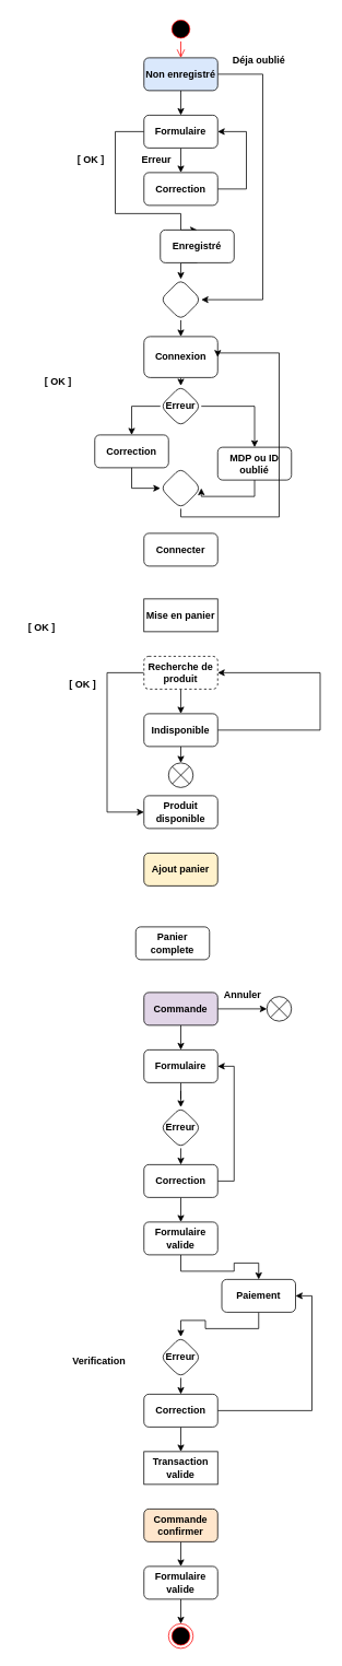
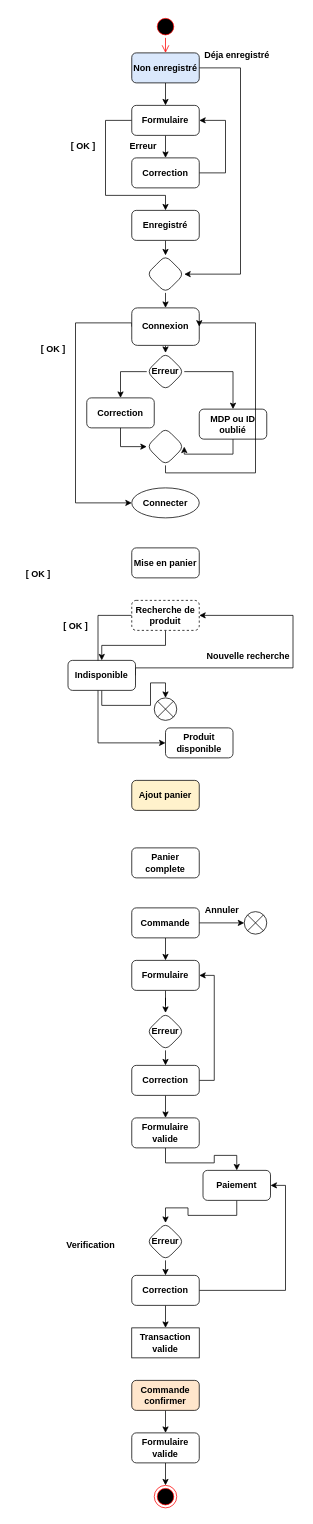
  <mxCell id="0" />
  <mxCell id="1" parent="0" />
  <mxCell id="2" value="" style="ellipse;html=1;shape=startState;fillColor=#000000;strokeColor=#ff0000;" vertex="1" parent="1"><mxGeometry x="205" width="30" height="30" as="geometry" y="20" /></mxCell>
  <mxCell id="3" value="" style="edgeStyle=orthogonalEdgeStyle;html=1;verticalAlign=bottom;endArrow=open;endSize=8;strokeColor=#ff0000;rounded=0;entryX=0.5;entryY=0;entryDx=0;entryDy=0;" edge="1" source="2" parent="1" target="6"><mxGeometry relative="1" as="geometry"><mxPoint x="220" y="70" as="targetPoint" /></mxGeometry></mxCell>
  <mxCell id="4" style="edgeStyle=orthogonalEdgeStyle;rounded=0;orthogonalLoop=1;jettySize=auto;html=1;exitX=0.5;exitY=1;exitDx=0;exitDy=0;entryX=0.5;entryY=0;entryDx=0;entryDy=0;" edge="1" parent="1" source="6" target="9"><mxGeometry relative="1" as="geometry"><mxPoint x="220" y="140" as="targetPoint" /></mxGeometry></mxCell>
  <mxCell id="5" style="edgeStyle=orthogonalEdgeStyle;rounded=0;orthogonalLoop=1;jettySize=auto;html=1;exitX=1;exitY=0.5;exitDx=0;exitDy=0;entryX=1;entryY=0.5;entryDx=0;entryDy=0;" edge="1" parent="1" source="6" target="74"><mxGeometry relative="1" as="geometry"><mxPoint x="280" y="365" as="targetPoint" /><Array as="points"><mxPoint x="320" y="90" /><mxPoint x="320" y="365" /></Array></mxGeometry></mxCell>
  <mxCell id="6" value="&lt;b&gt;Non enregistré&lt;br&gt;&lt;/b&gt;" style="rounded=1;whiteSpace=wrap;html=1;fillColor=#dae8fc;" vertex="1" parent="1"><mxGeometry x="175" y="70" width="90" height="40" as="geometry" /></mxCell>
  <mxCell id="7" style="edgeStyle=orthogonalEdgeStyle;rounded=0;orthogonalLoop=1;jettySize=auto;html=1;exitX=0.5;exitY=1;exitDx=0;exitDy=0;entryX=0.5;entryY=0;entryDx=0;entryDy=0;" edge="1" parent="1" source="9" target="11"><mxGeometry relative="1" as="geometry"><mxPoint x="220" y="210" as="targetPoint" /></mxGeometry></mxCell>
  <mxCell id="8" style="edgeStyle=orthogonalEdgeStyle;rounded=0;orthogonalLoop=1;jettySize=auto;html=1;exitX=0;exitY=0.5;exitDx=0;exitDy=0;entryX=0.5;entryY=0;entryDx=0;entryDy=0;" edge="1" parent="1" source="9" target="14"><mxGeometry relative="1" as="geometry"><Array as="points"><mxPoint x="140" y="160" /><mxPoint x="140" y="260" /><mxPoint x="220" y="260" /></Array></mxGeometry></mxCell>
  <mxCell id="9" value="&lt;b&gt;Formulaire&lt;/b&gt;" style="rounded=1;whiteSpace=wrap;html=1;" vertex="1" parent="1"><mxGeometry x="175" y="140" width="90" height="40" as="geometry" /></mxCell>
  <mxCell id="10" style="edgeStyle=orthogonalEdgeStyle;rounded=0;orthogonalLoop=1;jettySize=auto;html=1;exitX=1;exitY=0.5;exitDx=0;exitDy=0;entryX=1;entryY=0.5;entryDx=0;entryDy=0;" edge="1" parent="1" source="11" target="9"><mxGeometry relative="1" as="geometry"><Array as="points"><mxPoint x="300" y="230" /><mxPoint x="300" y="160" /></Array></mxGeometry></mxCell>
  <mxCell id="11" value="&lt;b&gt;Correction&lt;/b&gt;" style="rounded=1;whiteSpace=wrap;html=1;" vertex="1" parent="1"><mxGeometry x="175" y="210" width="90" height="40" as="geometry" /></mxCell>
  <mxCell id="12" value="&lt;b&gt;Erreur&lt;/b&gt;" style="text;html=1;align=center;verticalAlign=middle;resizable=0;points=[];autosize=1;strokeColor=none;fillColor=none;" vertex="1" parent="1"><mxGeometry x="160" y="180" width="60" height="30" as="geometry" /></mxCell>
  <mxCell id="13" style="edgeStyle=orthogonalEdgeStyle;rounded=0;orthogonalLoop=1;jettySize=auto;html=1;exitX=0.5;exitY=1;exitDx=0;exitDy=0;entryX=0.5;entryY=0;entryDx=0;entryDy=0;" edge="1" parent="1" source="14" target="74"><mxGeometry relative="1" as="geometry"><mxPoint x="220" y="350" as="targetPoint" /></mxGeometry></mxCell>
- <mxCell id="14" value="&lt;b&gt;Enregistré&lt;/b&gt;" style="rounded=1;whiteSpace=wrap;html=1;" vertex="1" parent="1"><mxGeometry x="195" y="280" width="90" height="40" as="geometry" /></mxCell>
+ <mxCell id="14" value="&lt;b&gt;Enregistré&lt;/b&gt;" style="rounded=1;whiteSpace=wrap;html=1;" vertex="1" parent="1"><mxGeometry x="175" y="280" width="90" height="40" as="geometry" /></mxCell>
  <mxCell id="15" style="edgeStyle=orthogonalEdgeStyle;rounded=0;orthogonalLoop=1;jettySize=auto;html=1;exitX=0.5;exitY=1;exitDx=0;exitDy=0;entryX=0.5;entryY=0;entryDx=0;entryDy=0;" edge="1" parent="1" source="74" target="19"><mxGeometry relative="1" as="geometry"><mxPoint x="220" y="410" as="targetPoint" /><mxPoint x="220" y="380" as="sourcePoint" /></mxGeometry></mxCell>
- <mxCell id="16" value="&lt;b&gt;Déja oublié&lt;/b&gt;" style="text;html=1;align=center;verticalAlign=middle;resizable=0;points=[];autosize=1;strokeColor=none;fillColor=none;" vertex="1" parent="1"><mxGeometry x="260" y="58" width="110" height="30" as="geometry" /></mxCell>
+ <mxCell id="16" value="&lt;b&gt;Déja enregistré&lt;/b&gt;" style="text;html=1;align=center;verticalAlign=middle;resizable=0;points=[];autosize=1;strokeColor=none;fillColor=none;" vertex="1" parent="1"><mxGeometry x="260" y="58" width="110" height="30" as="geometry" /></mxCell>
+ <mxCell id="17" style="edgeStyle=orthogonalEdgeStyle;rounded=0;orthogonalLoop=1;jettySize=auto;html=1;exitX=0;exitY=0.5;exitDx=0;exitDy=0;entryX=0;entryY=0.5;entryDx=0;entryDy=0;" edge="1" parent="1" source="19" target="20"><mxGeometry relative="1" as="geometry"><Array as="points"><mxPoint x="100" y="430" /><mxPoint x="100" y="670" /></Array></mxGeometry></mxCell>
  <mxCell id="18" style="edgeStyle=orthogonalEdgeStyle;rounded=0;orthogonalLoop=1;jettySize=auto;html=1;exitX=0.5;exitY=1;exitDx=0;exitDy=0;entryX=0.5;entryY=0;entryDx=0;entryDy=0;" edge="1" parent="1" source="19" target="53"><mxGeometry relative="1" as="geometry"><mxPoint x="220" y="470" as="targetPoint" /></mxGeometry></mxCell>
  <mxCell id="19" value="&lt;b&gt;Connexion&lt;/b&gt;" style="rounded=1;whiteSpace=wrap;html=1;" vertex="1" parent="1"><mxGeometry x="175" y="410" width="90" height="50" as="geometry" /></mxCell>
- <mxCell id="20" value="&lt;b&gt;Connecter&lt;/b&gt;" style="rounded=1;whiteSpace=wrap;html=1;" vertex="1" parent="1"><mxGeometry x="175" y="650" width="90" height="40" as="geometry" /></mxCell>
+ <mxCell id="20" value="&lt;b&gt;Connecter&lt;/b&gt;" style="ellipse;whiteSpace=wrap;html=1;" vertex="1" parent="1"><mxGeometry x="175" y="650" width="90" height="40" as="geometry" /></mxCell>
  <mxCell id="21" value="&lt;b&gt;[ OK ]&lt;br&gt;&lt;/b&gt;" style="text;html=1;align=center;verticalAlign=middle;resizable=0;points=[];autosize=1;strokeColor=none;fillColor=none;" vertex="1" parent="1"><mxGeometry x="80" y="180" width="60" height="30" as="geometry" /></mxCell>
  <mxCell id="22" value="&lt;b&gt;[ OK ]&lt;br&gt;&lt;/b&gt;" style="text;html=1;align=center;verticalAlign=middle;resizable=0;points=[];autosize=1;strokeColor=none;fillColor=none;" vertex="1" parent="1"><mxGeometry x="40" y="450" width="60" height="30" as="geometry" /></mxCell>
  <mxCell id="23" value="&lt;b&gt;MDP ou ID oublié&lt;br&gt;&lt;/b&gt;" style="rounded=1;whiteSpace=wrap;html=1;" vertex="1" parent="1"><mxGeometry x="265" y="545" width="90" height="40" as="geometry" /></mxCell>
  <mxCell id="24" style="edgeStyle=orthogonalEdgeStyle;rounded=0;orthogonalLoop=1;jettySize=auto;html=1;exitX=0;exitY=0.5;exitDx=0;exitDy=0;entryX=0.5;entryY=0;entryDx=0;entryDy=0;" edge="1" parent="1" source="53" target="26"><mxGeometry relative="1" as="geometry"><mxPoint x="195" y="495" as="sourcePoint" /></mxGeometry></mxCell>
  <mxCell id="25" style="edgeStyle=orthogonalEdgeStyle;rounded=0;orthogonalLoop=1;jettySize=auto;html=1;exitX=1;exitY=0.5;exitDx=0;exitDy=0;entryX=0.5;entryY=0;entryDx=0;entryDy=0;" edge="1" parent="1" source="53" target="23"><mxGeometry relative="1" as="geometry"><mxPoint x="245" y="495" as="sourcePoint" /></mxGeometry></mxCell>
  <mxCell id="26" value="&lt;b&gt;Correction&lt;/b&gt;" style="rounded=1;whiteSpace=wrap;html=1;" vertex="1" parent="1"><mxGeometry x="115" y="530" width="90" height="40" as="geometry" /></mxCell>
  <mxCell id="27" style="edgeStyle=orthogonalEdgeStyle;rounded=0;orthogonalLoop=1;jettySize=auto;html=1;exitX=0.5;exitY=1;exitDx=0;exitDy=0;entryX=0;entryY=0.5;entryDx=0;entryDy=0;" edge="1" parent="1" source="26" target="54"><mxGeometry relative="1" as="geometry"><mxPoint x="196" y="595" as="targetPoint" /></mxGeometry></mxCell>
  <mxCell id="28" style="edgeStyle=orthogonalEdgeStyle;rounded=0;orthogonalLoop=1;jettySize=auto;html=1;exitX=0.5;exitY=1;exitDx=0;exitDy=0;entryX=1;entryY=0.5;entryDx=0;entryDy=0;" edge="1" parent="1" source="23" target="54"><mxGeometry relative="1" as="geometry"><mxPoint x="245" y="595" as="targetPoint" /></mxGeometry></mxCell>
  <mxCell id="29" style="edgeStyle=orthogonalEdgeStyle;rounded=0;orthogonalLoop=1;jettySize=auto;html=1;exitX=0.5;exitY=1;exitDx=0;exitDy=0;entryX=1;entryY=0.5;entryDx=0;entryDy=0;" edge="1" parent="1" source="54" target="19"><mxGeometry relative="1" as="geometry"><mxPoint x="218" y="607" as="sourcePoint" /><mxPoint x="280" y="430" as="targetPoint" /><Array as="points"><mxPoint x="220" y="630" /><mxPoint x="340" y="630" /><mxPoint x="340" y="430" /></Array></mxGeometry></mxCell>
- <mxCell id="30" value="&lt;b&gt;Mise en panier&lt;/b&gt;" style="whiteSpace=wrap;html=1;rounded=0;" vertex="1" parent="1"><mxGeometry x="175" y="730" width="90" height="40" as="geometry" /></mxCell>
+ <mxCell id="30" value="&lt;b&gt;Mise en panier&lt;/b&gt;" style="rounded=1;whiteSpace=wrap;html=1;" vertex="1" parent="1"><mxGeometry x="175" y="730" width="90" height="40" as="geometry" /></mxCell>
  <mxCell id="31" style="edgeStyle=orthogonalEdgeStyle;rounded=0;orthogonalLoop=1;jettySize=auto;html=1;exitX=0.5;exitY=1;exitDx=0;exitDy=0;entryX=0.5;entryY=0;entryDx=0;entryDy=0;" edge="1" parent="1" source="33" target="36"><mxGeometry relative="1" as="geometry"><mxPoint x="220" y="860" as="targetPoint" /></mxGeometry></mxCell>
  <mxCell id="32" style="edgeStyle=orthogonalEdgeStyle;rounded=0;orthogonalLoop=1;jettySize=auto;html=1;exitX=0;exitY=0.5;exitDx=0;exitDy=0;entryX=0;entryY=0.5;entryDx=0;entryDy=0;" edge="1" parent="1" source="33" target="39"><mxGeometry relative="1" as="geometry"><Array as="points"><mxPoint x="130" y="820" /><mxPoint x="130" y="990" /></Array></mxGeometry></mxCell>
  <mxCell id="33" value="&lt;b&gt;Recherche de produit&lt;br&gt;&lt;/b&gt;" style="rounded=1;whiteSpace=wrap;html=1;dashed=1;" vertex="1" parent="1"><mxGeometry x="175" y="800" width="90" height="40" as="geometry" /></mxCell>
  <mxCell id="34" style="edgeStyle=orthogonalEdgeStyle;rounded=0;orthogonalLoop=1;jettySize=auto;html=1;entryX=1;entryY=0.5;entryDx=0;entryDy=0;exitX=1;exitY=0.5;exitDx=0;exitDy=0;" edge="1" parent="1" source="36" target="33"><mxGeometry relative="1" as="geometry"><mxPoint x="300" y="960" as="sourcePoint" /><Array as="points"><mxPoint x="390" y="890" /><mxPoint x="390" y="820" /></Array></mxGeometry></mxCell>
  <mxCell id="35" style="edgeStyle=orthogonalEdgeStyle;rounded=0;orthogonalLoop=1;jettySize=auto;html=1;exitX=0.5;exitY=1;exitDx=0;exitDy=0;entryX=0.5;entryY=0;entryDx=0;entryDy=0;" edge="1" parent="1" source="36" target="38"><mxGeometry relative="1" as="geometry"><mxPoint x="240" y="930" as="targetPoint" /></mxGeometry></mxCell>
- <mxCell id="36" value="&lt;b&gt;Indisponible&lt;/b&gt;" style="rounded=1;whiteSpace=wrap;html=1;" vertex="1" parent="1"><mxGeometry x="175" y="870" width="90" height="40" as="geometry" /></mxCell>
+ <mxCell id="36" value="&lt;b&gt;Indisponible&lt;/b&gt;" style="rounded=1;whiteSpace=wrap;html=1;" vertex="1" parent="1"><mxGeometry x="90" y="880" width="90" height="40" as="geometry" /></mxCell>
+ <mxCell id="37" value="&lt;b&gt;Nouvelle recherche&lt;br&gt;&lt;/b&gt;" style="text;html=1;align=center;verticalAlign=middle;resizable=0;points=[];autosize=1;strokeColor=none;fillColor=none;" vertex="1" parent="1"><mxGeometry x="265" y="860" width="130" height="30" as="geometry" /></mxCell>
  <mxCell id="38" value="" style="shape=sumEllipse;perimeter=ellipsePerimeter;whiteSpace=wrap;html=1;backgroundOutline=1;" vertex="1" parent="1"><mxGeometry x="205" y="930" width="30" height="30" as="geometry" /></mxCell>
- <mxCell id="39" value="&lt;b&gt;Produit disponible&lt;br&gt;&lt;/b&gt;" style="rounded=1;whiteSpace=wrap;html=1;" vertex="1" parent="1"><mxGeometry x="175" y="970" width="90" height="40" as="geometry" /></mxCell>
+ <mxCell id="39" value="&lt;b&gt;Produit disponible&lt;br&gt;&lt;/b&gt;" style="rounded=1;whiteSpace=wrap;html=1;" vertex="1" parent="1"><mxGeometry x="220" y="970" width="90" height="40" as="geometry" /></mxCell>
  <mxCell id="40" value="&lt;b&gt;[ OK ]&lt;br&gt;&lt;/b&gt;" style="text;html=1;align=center;verticalAlign=middle;resizable=0;points=[];autosize=1;strokeColor=none;fillColor=none;" vertex="1" parent="1"><mxGeometry x="70" y="820" width="60" height="30" as="geometry" /></mxCell>
  <mxCell id="41" value="&lt;b&gt;Ajout panier&lt;/b&gt;" style="rounded=1;whiteSpace=wrap;html=1;fillColor=#fff2cc;" vertex="1" parent="1"><mxGeometry x="175" y="1040" width="90" height="40" as="geometry" /></mxCell>
- <mxCell id="42" value="&lt;b&gt;Panier complete&lt;br&gt;&lt;/b&gt;" style="rounded=1;whiteSpace=wrap;html=1;" vertex="1" parent="1"><mxGeometry x="165" y="1130" width="90" height="40" as="geometry" /></mxCell>
+ <mxCell id="42" value="&lt;b&gt;Panier complete&lt;br&gt;&lt;/b&gt;" style="rounded=1;whiteSpace=wrap;html=1;" vertex="1" parent="1"><mxGeometry x="175" y="1130" width="90" height="40" as="geometry" /></mxCell>
  <mxCell id="43" value="&lt;b&gt;[ OK ]&lt;br&gt;&lt;/b&gt;" style="text;html=1;align=center;verticalAlign=middle;resizable=0;points=[];autosize=1;strokeColor=none;fillColor=none;" vertex="1" parent="1"><mxGeometry x="20" y="750" width="60" height="30" as="geometry" /></mxCell>
  <mxCell id="44" style="edgeStyle=orthogonalEdgeStyle;rounded=0;orthogonalLoop=1;jettySize=auto;html=1;exitX=1;exitY=0.5;exitDx=0;exitDy=0;entryX=0;entryY=0.5;entryDx=0;entryDy=0;" edge="1" parent="1" source="46" target="47"><mxGeometry relative="1" as="geometry" /></mxCell>
  <mxCell id="45" style="edgeStyle=orthogonalEdgeStyle;rounded=0;orthogonalLoop=1;jettySize=auto;html=1;exitX=0.5;exitY=1;exitDx=0;exitDy=0;entryX=0.5;entryY=0;entryDx=0;entryDy=0;" edge="1" parent="1" source="46" target="50"><mxGeometry relative="1" as="geometry" /></mxCell>
- <mxCell id="46" value="&lt;b&gt;Commande&lt;/b&gt;" style="rounded=1;whiteSpace=wrap;html=1;fillColor=#e1d5e7;" vertex="1" parent="1"><mxGeometry x="175" y="1210" width="90" height="40" as="geometry" /></mxCell>
+ <mxCell id="46" value="&lt;b&gt;Commande&lt;/b&gt;" style="rounded=1;whiteSpace=wrap;html=1;" vertex="1" parent="1"><mxGeometry x="175" y="1210" width="90" height="40" as="geometry" /></mxCell>
  <mxCell id="47" value="" style="shape=sumEllipse;perimeter=ellipsePerimeter;whiteSpace=wrap;html=1;backgroundOutline=1;" vertex="1" parent="1"><mxGeometry x="325" y="1215" width="30" height="30" as="geometry" /></mxCell>
  <mxCell id="48" value="&lt;b&gt;Annuler&lt;/b&gt;" style="text;html=1;align=center;verticalAlign=middle;resizable=0;points=[];autosize=1;strokeColor=none;fillColor=none;" vertex="1" parent="1"><mxGeometry x="260" y="1198" width="70" height="30" as="geometry" /></mxCell>
  <mxCell id="49" value="" style="edgeStyle=orthogonalEdgeStyle;rounded=0;orthogonalLoop=1;jettySize=auto;html=1;" edge="1" parent="1" source="50" target="52"><mxGeometry relative="1" as="geometry" /></mxCell>
  <mxCell id="50" value="&lt;b&gt;Formulaire&lt;/b&gt;" style="rounded=1;whiteSpace=wrap;html=1;" vertex="1" parent="1"><mxGeometry x="175" y="1280" width="90" height="40" as="geometry" /></mxCell>
  <mxCell id="51" style="edgeStyle=orthogonalEdgeStyle;rounded=0;orthogonalLoop=1;jettySize=auto;html=1;exitX=0.5;exitY=1;exitDx=0;exitDy=0;entryX=0.5;entryY=0;entryDx=0;entryDy=0;" edge="1" parent="1" source="52" target="57"><mxGeometry relative="1" as="geometry" /></mxCell>
  <mxCell id="52" value="&lt;b&gt;Erreur&lt;/b&gt;" style="rhombus;whiteSpace=wrap;html=1;rounded=1;" vertex="1" parent="1"><mxGeometry x="195" y="1350" width="50" height="50" as="geometry" /></mxCell>
  <mxCell id="53" value="&lt;b&gt;Erreur&lt;/b&gt;" style="rhombus;whiteSpace=wrap;html=1;rounded=1;" vertex="1" parent="1"><mxGeometry x="195" y="470" width="50" height="50" as="geometry" /></mxCell>
  <mxCell id="54" value="" style="rhombus;whiteSpace=wrap;html=1;rounded=1;" vertex="1" parent="1"><mxGeometry x="195" y="570" width="50" height="50" as="geometry" /></mxCell>
  <mxCell id="55" style="edgeStyle=orthogonalEdgeStyle;rounded=0;orthogonalLoop=1;jettySize=auto;html=1;exitX=0.5;exitY=1;exitDx=0;exitDy=0;entryX=0.5;entryY=0;entryDx=0;entryDy=0;" edge="1" parent="1" source="57" target="59"><mxGeometry relative="1" as="geometry" /></mxCell>
  <mxCell id="56" style="edgeStyle=orthogonalEdgeStyle;rounded=0;orthogonalLoop=1;jettySize=auto;html=1;exitX=1;exitY=0.5;exitDx=0;exitDy=0;entryX=1;entryY=0.5;entryDx=0;entryDy=0;" edge="1" parent="1" source="57" target="50"><mxGeometry relative="1" as="geometry"><Array as="points"><mxPoint x="285" y="1440" /><mxPoint x="285" y="1300" /></Array></mxGeometry></mxCell>
  <mxCell id="57" value="&lt;b&gt;Correction&lt;/b&gt;" style="rounded=1;whiteSpace=wrap;html=1;" vertex="1" parent="1"><mxGeometry x="175" y="1420" width="90" height="40" as="geometry" /></mxCell>
  <mxCell id="58" style="edgeStyle=orthogonalEdgeStyle;rounded=0;orthogonalLoop=1;jettySize=auto;html=1;exitX=0.5;exitY=1;exitDx=0;exitDy=0;entryX=0.5;entryY=0;entryDx=0;entryDy=0;" edge="1" parent="1" source="59" target="61"><mxGeometry relative="1" as="geometry" /></mxCell>
  <mxCell id="59" value="&lt;b&gt;Formulaire&lt;/b&gt; &lt;b&gt;valide&lt;/b&gt;" style="rounded=1;whiteSpace=wrap;html=1;" vertex="1" parent="1"><mxGeometry x="175" y="1490" width="90" height="40" as="geometry" /></mxCell>
  <mxCell id="60" style="edgeStyle=orthogonalEdgeStyle;rounded=0;orthogonalLoop=1;jettySize=auto;html=1;exitX=0.5;exitY=1;exitDx=0;exitDy=0;entryX=0.5;entryY=0;entryDx=0;entryDy=0;" edge="1" parent="1" source="61" target="63"><mxGeometry relative="1" as="geometry" /></mxCell>
  <mxCell id="61" value="&lt;b&gt;Paiement&lt;/b&gt;" style="rounded=1;whiteSpace=wrap;html=1;" vertex="1" parent="1"><mxGeometry x="270" y="1560" width="90" height="40" as="geometry" /></mxCell>
  <mxCell id="62" style="edgeStyle=orthogonalEdgeStyle;rounded=0;orthogonalLoop=1;jettySize=auto;html=1;exitX=0.5;exitY=1;exitDx=0;exitDy=0;entryX=0.5;entryY=0;entryDx=0;entryDy=0;" edge="1" parent="1" source="63" target="66"><mxGeometry relative="1" as="geometry" /></mxCell>
  <mxCell id="63" value="&lt;b&gt;Erreur&lt;/b&gt;" style="rhombus;whiteSpace=wrap;html=1;rounded=1;" vertex="1" parent="1"><mxGeometry x="195" y="1630" width="50" height="50" as="geometry" /></mxCell>
  <mxCell id="64" style="edgeStyle=orthogonalEdgeStyle;rounded=0;orthogonalLoop=1;jettySize=auto;html=1;exitX=0.5;exitY=1;exitDx=0;exitDy=0;entryX=0.5;entryY=0;entryDx=0;entryDy=0;" edge="1" parent="1" source="66" target="67"><mxGeometry relative="1" as="geometry" /></mxCell>
  <mxCell id="65" style="edgeStyle=orthogonalEdgeStyle;rounded=0;orthogonalLoop=1;jettySize=auto;html=1;exitX=1;exitY=0.5;exitDx=0;exitDy=0;entryX=1;entryY=0.5;entryDx=0;entryDy=0;" edge="1" parent="1" source="66" target="61"><mxGeometry relative="1" as="geometry" /></mxCell>
  <mxCell id="66" value="&lt;b&gt;Correction&lt;/b&gt;" style="rounded=1;whiteSpace=wrap;html=1;" vertex="1" parent="1"><mxGeometry x="175" y="1700" width="90" height="40" as="geometry" /></mxCell>
  <mxCell id="67" value="&lt;b&gt;Transaction valide&lt;br&gt;&lt;/b&gt;" style="whiteSpace=wrap;html=1;rounded=0;" vertex="1" parent="1"><mxGeometry x="175" y="1770" width="90" height="40" as="geometry" /></mxCell>
  <mxCell id="68" style="edgeStyle=orthogonalEdgeStyle;rounded=0;orthogonalLoop=1;jettySize=auto;html=1;exitX=0.5;exitY=1;exitDx=0;exitDy=0;entryX=0.5;entryY=0;entryDx=0;entryDy=0;" edge="1" parent="1" source="69" target="71"><mxGeometry relative="1" as="geometry" /></mxCell>
  <mxCell id="69" value="&lt;b&gt;Commande confirmer&lt;br&gt;&lt;/b&gt;" style="rounded=1;whiteSpace=wrap;html=1;fillColor=#ffe6cc;" vertex="1" parent="1"><mxGeometry x="175" y="1840" width="90" height="40" as="geometry" /></mxCell>
  <mxCell id="70" style="edgeStyle=orthogonalEdgeStyle;rounded=0;orthogonalLoop=1;jettySize=auto;html=1;exitX=0.5;exitY=1;exitDx=0;exitDy=0;entryX=0.5;entryY=0;entryDx=0;entryDy=0;" edge="1" parent="1" source="71" target="73"><mxGeometry relative="1" as="geometry" /></mxCell>
  <mxCell id="71" value="&lt;b&gt;Formulaire&lt;/b&gt; &lt;b&gt;valide&lt;/b&gt;" style="rounded=1;whiteSpace=wrap;html=1;" vertex="1" parent="1"><mxGeometry x="175" y="1910" width="90" height="40" as="geometry" /></mxCell>
  <mxCell id="72" value="&lt;b&gt;Verification&lt;/b&gt;" style="text;html=1;align=center;verticalAlign=middle;resizable=0;points=[];autosize=1;strokeColor=none;fillColor=none;" vertex="1" parent="1"><mxGeometry x="75" y="1645" width="90" height="30" as="geometry" /></mxCell>
  <mxCell id="73" value="" style="ellipse;html=1;shape=endState;fillColor=#000000;strokeColor=#ff0000;" vertex="1" parent="1"><mxGeometry x="205" y="1980" width="30" height="30" as="geometry" /></mxCell>
  <mxCell id="74" value="" style="rhombus;whiteSpace=wrap;html=1;rounded=1;" vertex="1" parent="1"><mxGeometry x="195" y="340" width="50" height="50" as="geometry" /></mxCell>
